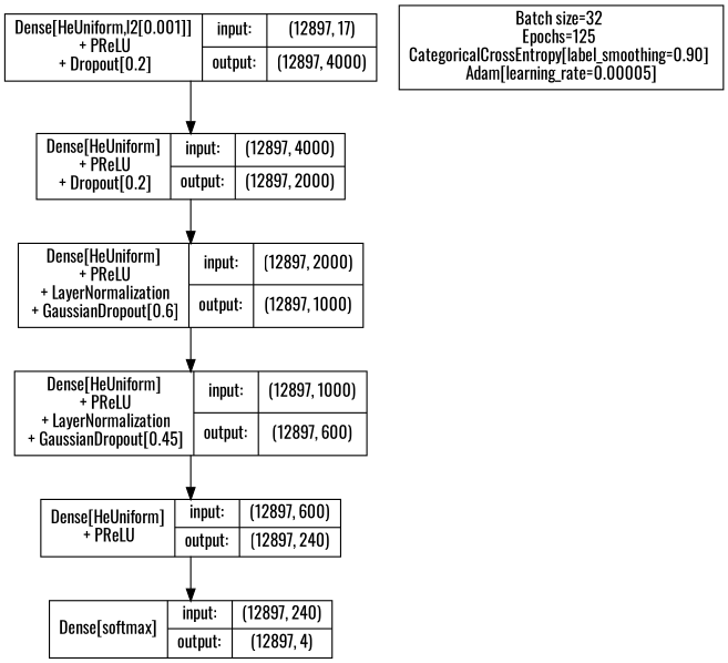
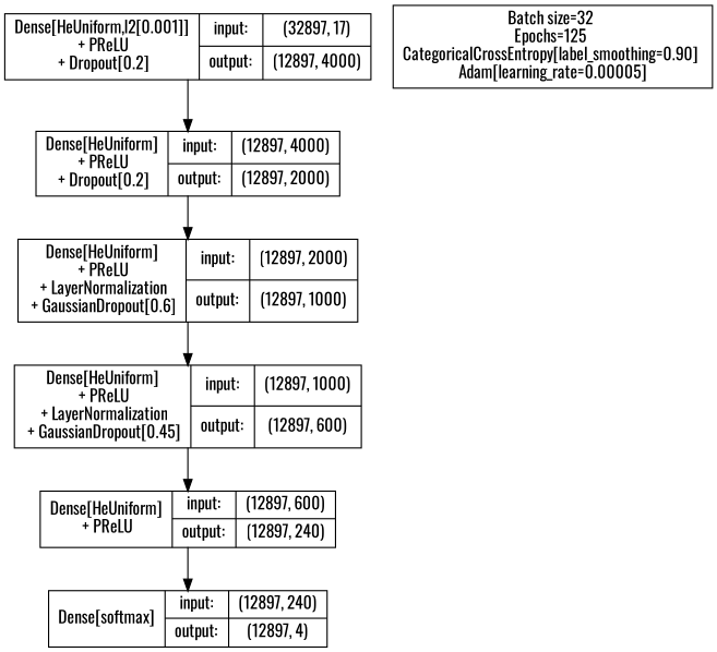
  digraph {
    rankdir=TB
    fontname=Oswald
    node [shape=record fontname=Oswald]
    edge [fontname=Oswald]
-   n1 [label="Dense[HeUniform,l2[0.001]]\n + PReLU\n + Dropout[0.2]|{input:|output:}|{{(12897, 17)}|{(12897, 4000)}}"]
+   n1 [label="Dense[HeUniform,l2[0.001]]\n + PReLU\n + Dropout[0.2]|{input:|output:}|{{(32897, 17)}|{(12897, 4000)}}"]
    n2 [label="Dense[HeUniform]\n + PReLU\n + Dropout[0.2]|{input:|output:}|{{(12897, 4000)}|{(12897, 2000)}}"]
    n3 [label="Dense[HeUniform]\n + PReLU\n + LayerNormalization\n + GaussianDropout[0.6]|{input:|output:}|{{(12897, 2000)}|{(12897, 1000)}}"]
    n4 [label="Dense[HeUniform]\n + PReLU\n + LayerNormalization\n + GaussianDropout[0.45]|{input:|output:}|{{(12897, 1000)}|{(12897, 600)}}"]
    n5 [label="Dense[HeUniform]\n  + PReLU|{input:|output:}|{{(12897, 600)}|{(12897, 240)}}"]
    n6 [label="Dense[softmax]\n|{input:|output:}|{{(12897, 240)}|{(12897, 4)}}"]
    n7 [label="Batch size=32 \nEpochs=125 \nCategoricalCrossEntropy[label_smoothing=0.90] \nAdam[learning_rate=0.00005]"]
    n1 -> n2
    n2 -> n3
    n3 -> n4
    n4 -> n5
    n5 -> n6
  }
